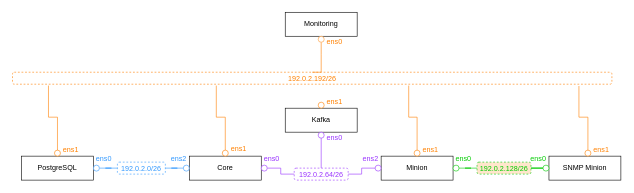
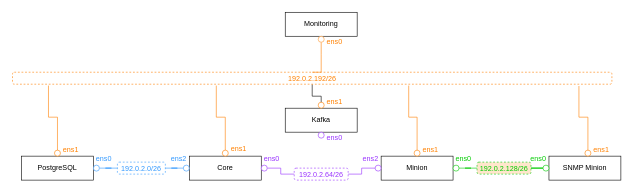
  <mxCell id="0" />
  <mxCell id="1" parent="0" />
  <mxCell id="2" value="192.0.2.0/26" style="rounded=1;whiteSpace=wrap;html=1;dashed=1;verticalAlign=bottom;fontColor=light-dark(#3399FF,#007FFF);strokeColor=light-dark(#3399FF,#007FFF);" parent="1" vertex="1"><mxGeometry x="195" y="270" width="80" height="20" as="geometry" /></mxCell>
  <mxCell id="3" style="edgeStyle=orthogonalEdgeStyle;rounded=0;orthogonalLoop=1;jettySize=auto;html=1;exitX=0.5;exitY=1;exitDx=0;exitDy=0;" parent="1" source="2" target="2" edge="1"><mxGeometry relative="1" as="geometry" /></mxCell>
  <mxCell id="4" value="PostgreSQL" style="rounded=0;whiteSpace=wrap;html=1;" parent="1" vertex="1"><mxGeometry x="35" y="260" width="120" height="40" as="geometry" /></mxCell>
  <mxCell id="5" value="Core" style="rounded=0;whiteSpace=wrap;html=1;" parent="1" vertex="1"><mxGeometry x="315" y="260" width="120" height="40" as="geometry" /></mxCell>
- <mxCell id="6" value="" style="edgeStyle=orthogonalEdgeStyle;rounded=0;orthogonalLoop=1;jettySize=auto;html=1;endArrow=none;endFill=0;strokeColor=light-dark(#9933FF,#9933FF);" parent="1" source="8" target="11" edge="1"><mxGeometry relative="1" as="geometry" /></mxCell>
+ <mxCell id="7" style="edgeStyle=orthogonalEdgeStyle;rounded=0;orthogonalLoop=1;jettySize=auto;html=1;entryX=0.5;entryY=1;entryDx=0;entryDy=0;endArrow=none;endFill=0;fontColor=#FF8000;" parent="1" source="8" target="26" edge="1"><mxGeometry relative="1" as="geometry" /></mxCell>
  <mxCell id="8" value="Kafka" style="rounded=0;whiteSpace=wrap;html=1;" parent="1" vertex="1"><mxGeometry x="475" y="180" width="120" height="40" as="geometry" /></mxCell>
  <mxCell id="9" value="Minion" style="rounded=0;whiteSpace=wrap;html=1;" parent="1" vertex="1"><mxGeometry x="635" y="260" width="120" height="40" as="geometry" /></mxCell>
  <mxCell id="10" value="SNMP Minion" style="rounded=0;whiteSpace=wrap;html=1;" parent="1" vertex="1"><mxGeometry x="915" y="260" width="120" height="40" as="geometry" /></mxCell>
  <mxCell id="11" value="192.0.2.64/26" style="rounded=1;whiteSpace=wrap;html=1;dashed=1;verticalAlign=bottom;fontColor=light-dark(#9933FF,#9933FF);strokeColor=light-dark(#9933FF,#9933FF);" parent="1" vertex="1"><mxGeometry x="490" y="280" width="90" height="20" as="geometry" /></mxCell>
  <mxCell id="12" style="edgeStyle=orthogonalEdgeStyle;rounded=0;orthogonalLoop=1;jettySize=auto;html=1;entryX=0;entryY=0.5;entryDx=0;entryDy=0;endArrow=none;endFill=0;strokeColor=light-dark(#00CC00,#66CC00);" parent="1" source="13" target="25" edge="1"><mxGeometry relative="1" as="geometry" /></mxCell>
  <mxCell id="13" value="192.0.2.128/26" style="rounded=1;whiteSpace=wrap;html=1;dashed=1;verticalAlign=bottom;fontColor=light-dark(#00CC00,#66CC00);strokeColor=light-dark(#00CC00,#66CC00);fillColor=#ffe6cc;" parent="1" vertex="1"><mxGeometry x="795" y="270" width="90" height="20" as="geometry" /></mxCell>
  <mxCell id="14" style="edgeStyle=orthogonalEdgeStyle;rounded=0;orthogonalLoop=1;jettySize=auto;html=1;entryX=0;entryY=0.5;entryDx=0;entryDy=0;endArrow=none;endFill=0;strokeColor=light-dark(#3399FF,#007FFF);" parent="1" source="15" target="2" edge="1"><mxGeometry relative="1" as="geometry" /></mxCell>
  <mxCell id="15" value="" style="ellipse;whiteSpace=wrap;html=1;aspect=fixed;strokeColor=light-dark(#3399FF,#007FFF);" parent="1" vertex="1"><mxGeometry x="155" y="275" width="10" height="10" as="geometry" /></mxCell>
  <mxCell id="16" style="edgeStyle=orthogonalEdgeStyle;rounded=0;orthogonalLoop=1;jettySize=auto;html=1;entryX=1;entryY=0.5;entryDx=0;entryDy=0;endArrow=none;endFill=0;strokeColor=light-dark(#3399FF,#007FFF);" parent="1" source="17" target="2" edge="1"><mxGeometry relative="1" as="geometry" /></mxCell>
  <mxCell id="17" value="" style="ellipse;whiteSpace=wrap;html=1;aspect=fixed;strokeColor=light-dark(#3399FF,#007FFF);" parent="1" vertex="1"><mxGeometry x="305" y="275" width="10" height="10" as="geometry" /></mxCell>
  <mxCell id="18" style="edgeStyle=orthogonalEdgeStyle;rounded=0;orthogonalLoop=1;jettySize=auto;html=1;entryX=0;entryY=0.5;entryDx=0;entryDy=0;endArrow=none;endFill=0;strokeColor=light-dark(#9933FF,#9933FF);" parent="1" source="19" target="11" edge="1"><mxGeometry relative="1" as="geometry" /></mxCell>
  <mxCell id="19" value="" style="ellipse;whiteSpace=wrap;html=1;aspect=fixed;strokeColor=light-dark(#9933FF,#9933FF);" parent="1" vertex="1"><mxGeometry x="435" y="275" width="10" height="10" as="geometry" /></mxCell>
  <mxCell id="20" value="" style="ellipse;whiteSpace=wrap;html=1;aspect=fixed;strokeColor=light-dark(#9933FF,#9933FF);" parent="1" vertex="1"><mxGeometry x="530" y="220" width="10" height="10" as="geometry" /></mxCell>
  <mxCell id="21" style="edgeStyle=orthogonalEdgeStyle;rounded=0;orthogonalLoop=1;jettySize=auto;html=1;entryX=1;entryY=0.5;entryDx=0;entryDy=0;endArrow=none;endFill=0;strokeColor=light-dark(#9933FF,#9933FF);" parent="1" source="22" target="11" edge="1"><mxGeometry relative="1" as="geometry" /></mxCell>
  <mxCell id="22" value="" style="ellipse;whiteSpace=wrap;html=1;aspect=fixed;strokeColor=light-dark(#9933FF,#9933FF);" parent="1" vertex="1"><mxGeometry x="625" y="275" width="10" height="10" as="geometry" /></mxCell>
  <mxCell id="23" style="edgeStyle=orthogonalEdgeStyle;rounded=0;orthogonalLoop=1;jettySize=auto;html=1;entryX=0;entryY=0.5;entryDx=0;entryDy=0;endArrow=none;endFill=0;strokeColor=light-dark(#00CC00,#66CC00);" parent="1" source="24" target="13" edge="1"><mxGeometry relative="1" as="geometry" /></mxCell>
  <mxCell id="24" value="" style="ellipse;whiteSpace=wrap;html=1;aspect=fixed;strokeColor=light-dark(#00CC00,#66CC00);" parent="1" vertex="1"><mxGeometry x="755" y="275" width="10" height="10" as="geometry" /></mxCell>
  <mxCell id="25" value="" style="ellipse;whiteSpace=wrap;html=1;aspect=fixed;strokeColor=light-dark(#00CC00,#66CC00);" parent="1" vertex="1"><mxGeometry x="905" y="275" width="10" height="10" as="geometry" /></mxCell>
  <mxCell id="26" value="192.0.2.192/26" style="rounded=1;whiteSpace=wrap;html=1;dashed=1;verticalAlign=bottom;fontColor=light-dark(#FF8000,#FF9933);strokeColor=#FF8000;" parent="1" vertex="1"><mxGeometry x="20" y="120" width="1000" height="20" as="geometry" /></mxCell>
  <mxCell id="27" value="" style="ellipse;whiteSpace=wrap;html=1;aspect=fixed;strokeColor=#FF8000;" parent="1" vertex="1"><mxGeometry x="530" y="170" width="10" height="10" as="geometry" /></mxCell>
  <mxCell id="28" value="" style="ellipse;whiteSpace=wrap;html=1;aspect=fixed;fontColor=#FF9933;strokeColor=#FF8000;" parent="1" vertex="1"><mxGeometry x="370" y="250" width="10" height="10" as="geometry" /></mxCell>
  <mxCell id="29" value="" style="ellipse;whiteSpace=wrap;html=1;aspect=fixed;fontColor=#FF9933;strokeColor=#FF8000;" parent="1" vertex="1"><mxGeometry x="90" y="250" width="10" height="10" as="geometry" /></mxCell>
  <mxCell id="30" value="" style="ellipse;whiteSpace=wrap;html=1;aspect=fixed;fontColor=#FF9933;strokeColor=#FF8000;" parent="1" vertex="1"><mxGeometry x="690" y="250" width="10" height="10" as="geometry" /></mxCell>
  <mxCell id="31" value="" style="ellipse;whiteSpace=wrap;html=1;aspect=fixed;fontColor=#FF9933;strokeColor=#FF8000;" parent="1" vertex="1"><mxGeometry x="975" y="250" width="10" height="10" as="geometry" /></mxCell>
  <mxCell id="32" style="edgeStyle=orthogonalEdgeStyle;rounded=0;orthogonalLoop=1;jettySize=auto;html=1;entryX=0.06;entryY=1.114;entryDx=0;entryDy=0;entryPerimeter=0;endArrow=none;endFill=0;strokeColor=#FF8000;" parent="1" source="29" target="26" edge="1"><mxGeometry relative="1" as="geometry" /></mxCell>
  <mxCell id="33" style="edgeStyle=orthogonalEdgeStyle;rounded=0;orthogonalLoop=1;jettySize=auto;html=1;entryX=0.34;entryY=1.114;entryDx=0;entryDy=0;entryPerimeter=0;endArrow=none;endFill=0;strokeColor=#FF8000;" parent="1" source="28" target="26" edge="1"><mxGeometry relative="1" as="geometry" /></mxCell>
  <mxCell id="34" style="edgeStyle=orthogonalEdgeStyle;rounded=0;orthogonalLoop=1;jettySize=auto;html=1;entryX=0.661;entryY=1.114;entryDx=0;entryDy=0;entryPerimeter=0;endArrow=none;endFill=0;strokeColor=#FF8000;" parent="1" source="30" target="26" edge="1"><mxGeometry relative="1" as="geometry" /></mxCell>
  <mxCell id="35" style="edgeStyle=orthogonalEdgeStyle;rounded=0;orthogonalLoop=1;jettySize=auto;html=1;entryX=0.945;entryY=1.148;entryDx=0;entryDy=0;entryPerimeter=0;endArrow=none;endFill=0;strokeColor=#FF8000;" parent="1" source="31" target="26" edge="1"><mxGeometry relative="1" as="geometry" /></mxCell>
  <mxCell id="36" value="Monitoring" style="rounded=0;whiteSpace=wrap;html=1;" parent="1" vertex="1"><mxGeometry x="475" y="20" width="120" height="40" as="geometry" /></mxCell>
  <mxCell id="37" style="edgeStyle=orthogonalEdgeStyle;rounded=0;orthogonalLoop=1;jettySize=auto;html=1;entryX=0.5;entryY=0;entryDx=0;entryDy=0;endArrow=none;endFill=0;strokeColor=#FF8000;" parent="1" source="38" target="26" edge="1"><mxGeometry relative="1" as="geometry"><Array as="points"><mxPoint x="535" y="90" /><mxPoint x="535" y="90" /></Array></mxGeometry></mxCell>
  <mxCell id="38" value="" style="ellipse;whiteSpace=wrap;html=1;aspect=fixed;strokeColor=#FF9933;" parent="1" vertex="1"><mxGeometry x="530" y="60" width="10" height="10" as="geometry" /></mxCell>
  <mxCell id="39" value="ens0" style="text;html=1;align=center;verticalAlign=middle;whiteSpace=wrap;rounded=0;fontColor=light-dark(#3399FF,#007FFF);" parent="1" vertex="1"><mxGeometry x="155" y="255" width="35" height="20" as="geometry" /></mxCell>
  <mxCell id="40" value="ens1" style="text;html=1;align=center;verticalAlign=middle;whiteSpace=wrap;rounded=0;fontColor=light-dark(#FF8000,#FF9933);strokeColor=none;" parent="1" vertex="1"><mxGeometry x="100" y="240" width="35" height="20" as="geometry" /></mxCell>
  <mxCell id="41" value="ens0" style="text;html=1;align=center;verticalAlign=middle;whiteSpace=wrap;rounded=0;fontColor=light-dark(#9933FF,#9933FF);" parent="1" vertex="1"><mxGeometry x="435" y="255" width="35" height="20" as="geometry" /></mxCell>
  <mxCell id="42" value="ens1" style="text;html=1;align=center;verticalAlign=middle;whiteSpace=wrap;rounded=0;fontColor=light-dark(#FF8000,#FF9933);" parent="1" vertex="1"><mxGeometry x="380" y="235" width="35" height="25" as="geometry" /></mxCell>
  <mxCell id="43" value="ens2" style="text;html=1;align=center;verticalAlign=middle;whiteSpace=wrap;rounded=0;fontColor=light-dark(#3399FF,#007FFF);" parent="1" vertex="1"><mxGeometry x="280" y="255" width="35" height="20" as="geometry" /></mxCell>
  <mxCell id="44" value="ens0" style="text;html=1;align=center;verticalAlign=middle;whiteSpace=wrap;rounded=0;fontColor=light-dark(#9933FF,#9933FF);" parent="1" vertex="1"><mxGeometry x="540" y="220" width="35" height="20" as="geometry" /></mxCell>
  <mxCell id="45" value="ens1" style="text;html=1;align=center;verticalAlign=middle;whiteSpace=wrap;rounded=0;fontColor=#FF8000;" parent="1" vertex="1"><mxGeometry x="540" y="160" width="35" height="20" as="geometry" /></mxCell>
  <mxCell id="46" value="ens0" style="text;html=1;align=center;verticalAlign=middle;whiteSpace=wrap;rounded=0;fontColor=light-dark(#00CC00,#66CC00);" parent="1" vertex="1"><mxGeometry x="755" y="255" width="35" height="20" as="geometry" /></mxCell>
  <mxCell id="47" value="ens1" style="text;html=1;align=center;verticalAlign=middle;whiteSpace=wrap;rounded=0;fontColor=light-dark(#FF8000,#FF9933);" parent="1" vertex="1"><mxGeometry x="700" y="240" width="35" height="20" as="geometry" /></mxCell>
  <mxCell id="48" value="ens2" style="text;html=1;align=center;verticalAlign=middle;whiteSpace=wrap;rounded=0;fontColor=light-dark(#9933FF,#9933FF);" parent="1" vertex="1"><mxGeometry x="600" y="255" width="35" height="20" as="geometry" /></mxCell>
  <mxCell id="49" value="ens0" style="text;html=1;align=center;verticalAlign=middle;whiteSpace=wrap;rounded=0;fontColor=light-dark(#00CC00,#66CC00);" parent="1" vertex="1"><mxGeometry x="880" y="255" width="35" height="20" as="geometry" /></mxCell>
  <mxCell id="50" value="ens1" style="text;html=1;align=center;verticalAlign=middle;whiteSpace=wrap;rounded=0;fontColor=light-dark(#FF8000,#FF9933);" parent="1" vertex="1"><mxGeometry x="985" y="240" width="35" height="20" as="geometry" /></mxCell>
  <mxCell id="51" value="ens0" style="text;html=1;align=center;verticalAlign=middle;whiteSpace=wrap;rounded=0;fontColor=light-dark(#FF8000,#FF9933);" parent="1" vertex="1"><mxGeometry x="540" y="60" width="35" height="20" as="geometry" /></mxCell>
